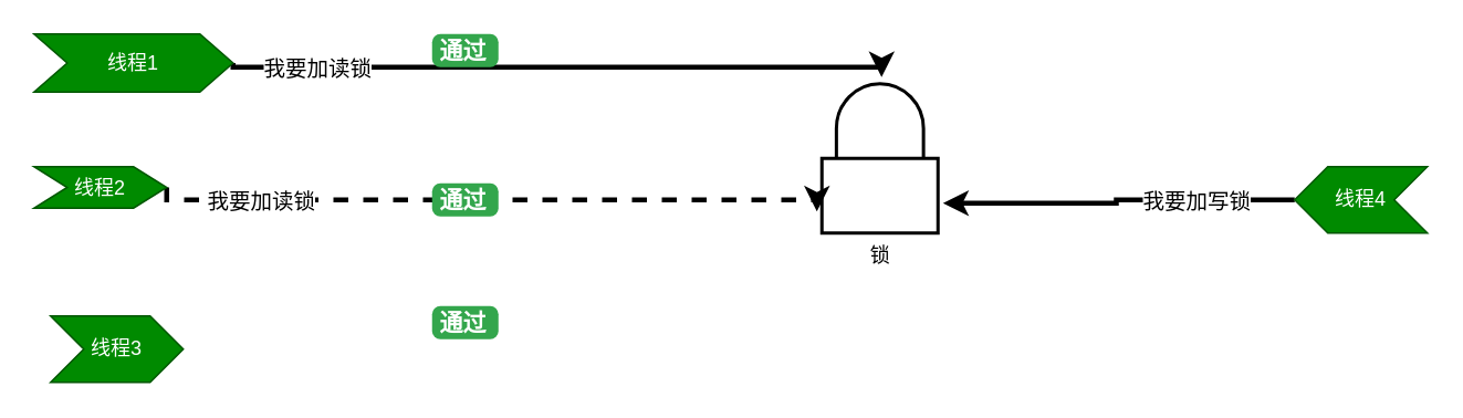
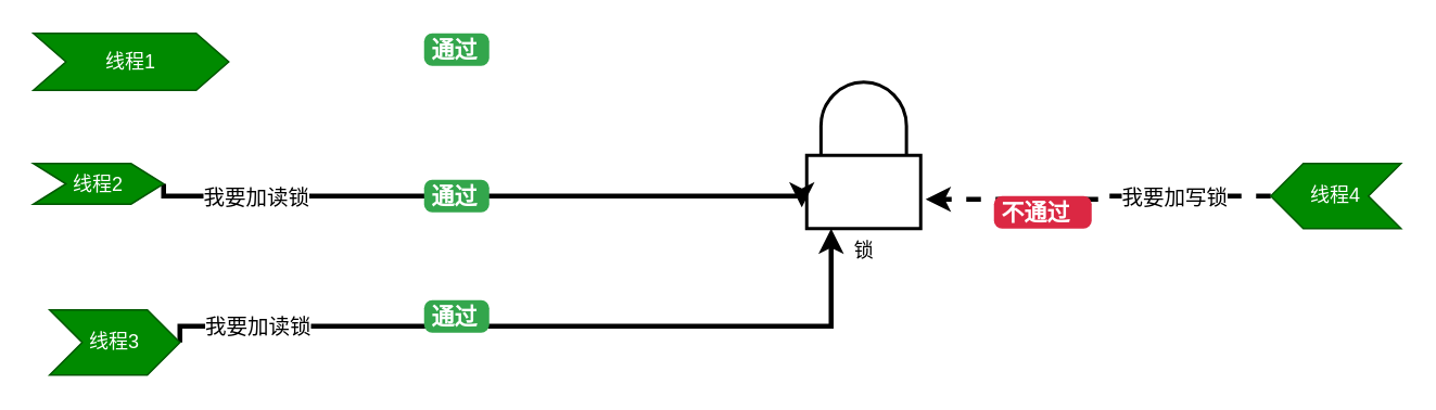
  <mxCell id="0" />
  <mxCell id="1" parent="0" />
  <mxCell id="2" value="&lt;font color=&quot;#000000&quot;&gt;锁&lt;/font&gt;" style="html=1;verticalLabelPosition=bottom;align=center;labelBackgroundColor=#ffffff;verticalAlign=top;strokeWidth=2;shadow=0;dashed=0;shape=mxgraph.ios7.icons.locked;" vertex="1" parent="1"><mxGeometry x="495" y="50" width="70" height="90" as="geometry" /></mxCell>
- <mxCell id="3" style="edgeStyle=orthogonalEdgeStyle;rounded=0;orthogonalLoop=1;jettySize=auto;html=1;exitX=1;exitY=0.5;exitDx=0;exitDy=0;entryX=0.514;entryY=-0.044;entryDx=0;entryDy=0;entryPerimeter=0;strokeWidth=3;" edge="1" parent="1" source="5" target="2"><mxGeometry relative="1" as="geometry"><Array as="points"><mxPoint x="531" y="40" /></Array></mxGeometry></mxCell>
- <mxCell id="4" value="我要加读锁" style="edgeLabel;html=1;align=center;verticalAlign=middle;resizable=0;points=[];fontSize=13;" vertex="1" connectable="0" parent="3"><mxGeometry x="-0.626" y="3" relative="1" as="geometry"><mxPoint x="-22" y="3" as="offset" /></mxGeometry></mxCell>
  <mxCell id="5" value="线程1" style="shape=step;perimeter=stepPerimeter;whiteSpace=wrap;html=1;fixedSize=1;fillColor=#008a00;strokeColor=#005700;fontColor=#ffffff;" vertex="1" parent="1"><mxGeometry x="20" y="20" width="120" height="35" as="geometry" /></mxCell>
- <mxCell id="6" style="edgeStyle=orthogonalEdgeStyle;rounded=0;orthogonalLoop=1;jettySize=auto;html=1;exitX=1;exitY=0.5;exitDx=0;exitDy=0;strokeWidth=3;entryX=-0.043;entryY=0.856;entryDx=0;entryDy=0;entryPerimeter=0;dashed=1;" edge="1" parent="1" source="8" target="2"><mxGeometry relative="1" as="geometry"><mxPoint x="550" y="120" as="targetPoint" /><Array as="points"><mxPoint x="492" y="120" /></Array></mxGeometry></mxCell>
+ <mxCell id="6" style="edgeStyle=orthogonalEdgeStyle;rounded=0;orthogonalLoop=1;jettySize=auto;html=1;exitX=1;exitY=0.5;exitDx=0;exitDy=0;strokeWidth=3;entryX=-0.043;entryY=0.856;entryDx=0;entryDy=0;entryPerimeter=0;" edge="1" parent="1" source="8" target="2"><mxGeometry relative="1" as="geometry"><mxPoint x="550" y="120" as="targetPoint" /><Array as="points"><mxPoint x="492" y="120" /></Array></mxGeometry></mxCell>
  <mxCell id="7" value="我要加读锁" style="edgeLabel;html=1;align=center;verticalAlign=middle;resizable=0;points=[];fontSize=13;" vertex="1" connectable="0" parent="6"><mxGeometry x="-0.636" y="2" relative="1" as="geometry"><mxPoint x="-10" y="2" as="offset" /></mxGeometry></mxCell>
  <mxCell id="8" value="线程2" style="shape=step;perimeter=stepPerimeter;whiteSpace=wrap;html=1;fixedSize=1;fillColor=#008a00;strokeColor=#005700;fontColor=#ffffff;" vertex="1" parent="1"><mxGeometry x="20" y="100" width="80" height="25" as="geometry" /></mxCell>
+ <mxCell id="9" style="edgeStyle=orthogonalEdgeStyle;rounded=0;orthogonalLoop=1;jettySize=auto;html=1;exitX=1;exitY=0.5;exitDx=0;exitDy=0;strokeWidth=3;fontSize=13;" edge="1" parent="1" source="11" target="2"><mxGeometry relative="1" as="geometry"><Array as="points"><mxPoint x="510" y="200" /></Array></mxGeometry></mxCell>
+ <mxCell id="10" value="我要加读锁" style="edgeLabel;html=1;align=center;verticalAlign=middle;resizable=0;points=[];fontSize=13;" vertex="1" connectable="0" parent="9"><mxGeometry x="-0.758" y="1" relative="1" as="geometry"><mxPoint as="offset" /></mxGeometry></mxCell>
  <mxCell id="11" value="线程3" style="shape=step;perimeter=stepPerimeter;whiteSpace=wrap;html=1;fixedSize=1;fillColor=#008a00;strokeColor=#005700;fontColor=#ffffff;" vertex="1" parent="1"><mxGeometry x="30" y="190" width="80" height="40" as="geometry" /></mxCell>
  <mxCell id="12" value="通过" style="html=1;shadow=0;dashed=0;shape=mxgraph.bootstrap.rrect;rSize=5;strokeColor=none;strokeWidth=1;fillColor=#33A64C;fontColor=#FFFFFF;whiteSpace=wrap;align=left;verticalAlign=middle;spacingLeft=0;fontStyle=1;fontSize=14;spacing=5;" vertex="1" parent="1"><mxGeometry x="260" y="20" width="40" height="20" as="geometry" /></mxCell>
  <mxCell id="13" value="通过" style="html=1;shadow=0;dashed=0;shape=mxgraph.bootstrap.rrect;rSize=5;strokeColor=none;strokeWidth=1;fillColor=#33A64C;fontColor=#FFFFFF;whiteSpace=wrap;align=left;verticalAlign=middle;spacingLeft=0;fontStyle=1;fontSize=14;spacing=5;" vertex="1" parent="1"><mxGeometry x="260" y="110" width="40" height="20" as="geometry" /></mxCell>
  <mxCell id="14" value="通过" style="html=1;shadow=0;dashed=0;shape=mxgraph.bootstrap.rrect;rSize=5;strokeColor=none;strokeWidth=1;fillColor=#33A64C;fontColor=#FFFFFF;whiteSpace=wrap;align=left;verticalAlign=middle;spacingLeft=0;fontStyle=1;fontSize=14;spacing=5;" vertex="1" parent="1"><mxGeometry x="260" y="184" width="40" height="20" as="geometry" /></mxCell>
- <mxCell id="15" style="edgeStyle=orthogonalEdgeStyle;rounded=0;orthogonalLoop=1;jettySize=auto;html=1;exitX=1;exitY=0.5;exitDx=0;exitDy=0;entryX=1.043;entryY=0.8;entryDx=0;entryDy=0;entryPerimeter=0;strokeWidth=3;fontSize=13;" edge="1" parent="1" source="17" target="2"><mxGeometry relative="1" as="geometry" /></mxCell>
+ <mxCell id="15" style="edgeStyle=orthogonalEdgeStyle;rounded=0;orthogonalLoop=1;jettySize=auto;html=1;exitX=1;exitY=0.5;exitDx=0;exitDy=0;entryX=1.043;entryY=0.8;entryDx=0;entryDy=0;entryPerimeter=0;strokeWidth=3;fontSize=13;dashed=1;" edge="1" parent="1" source="17" target="2"><mxGeometry relative="1" as="geometry" /></mxCell>
  <mxCell id="16" value="我要加写锁" style="edgeLabel;html=1;align=center;verticalAlign=middle;resizable=0;points=[];fontSize=13;" vertex="1" connectable="0" parent="15"><mxGeometry x="-0.168" y="-2" relative="1" as="geometry"><mxPoint x="29" y="2" as="offset" /></mxGeometry></mxCell>
  <mxCell id="17" value="线程4" style="shape=step;perimeter=stepPerimeter;whiteSpace=wrap;html=1;fixedSize=1;fillColor=#008a00;strokeColor=#005700;fontColor=#ffffff;direction=west;" vertex="1" parent="1"><mxGeometry x="780" y="100" width="80" height="40" as="geometry" /></mxCell>
+ <mxCell id="18" value="不通过" style="html=1;shadow=0;dashed=0;shape=mxgraph.bootstrap.rrect;rSize=5;strokeColor=none;strokeWidth=1;fillColor=#DB2843;fontColor=#FFFFFF;whiteSpace=wrap;align=left;verticalAlign=middle;spacingLeft=0;fontStyle=1;fontSize=14;spacing=5;" vertex="1" parent="1"><mxGeometry x="610" y="120" width="60" height="20" as="geometry" /></mxCell>
